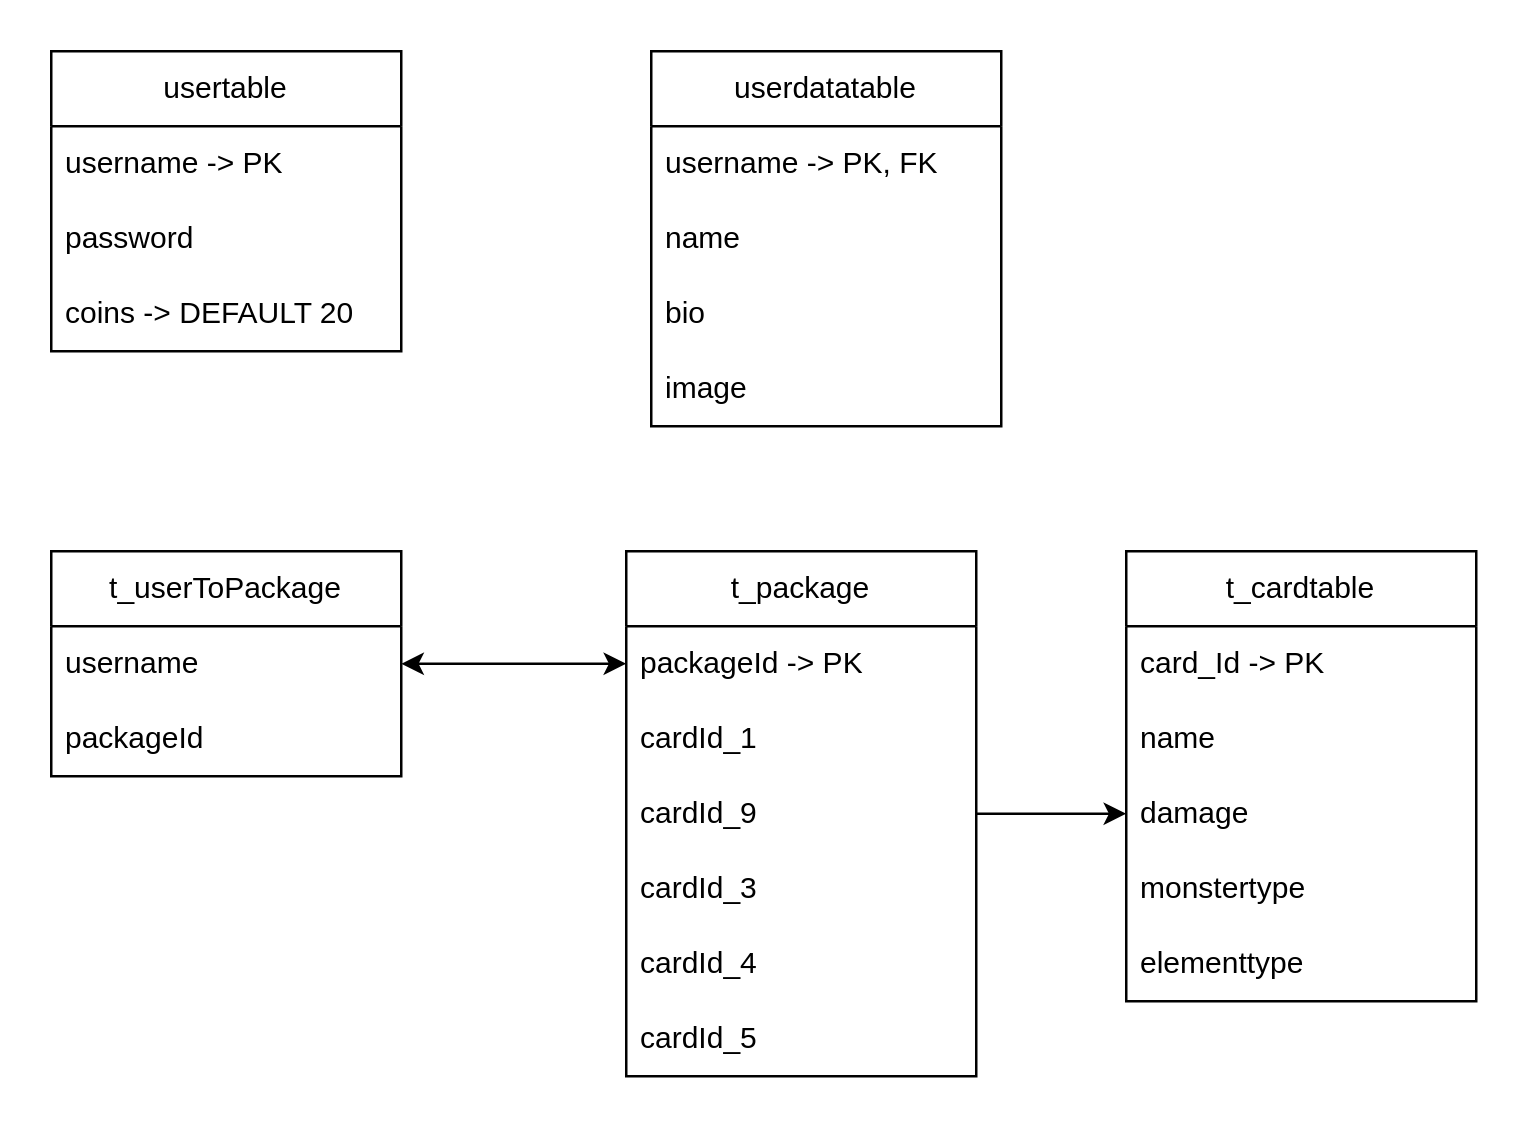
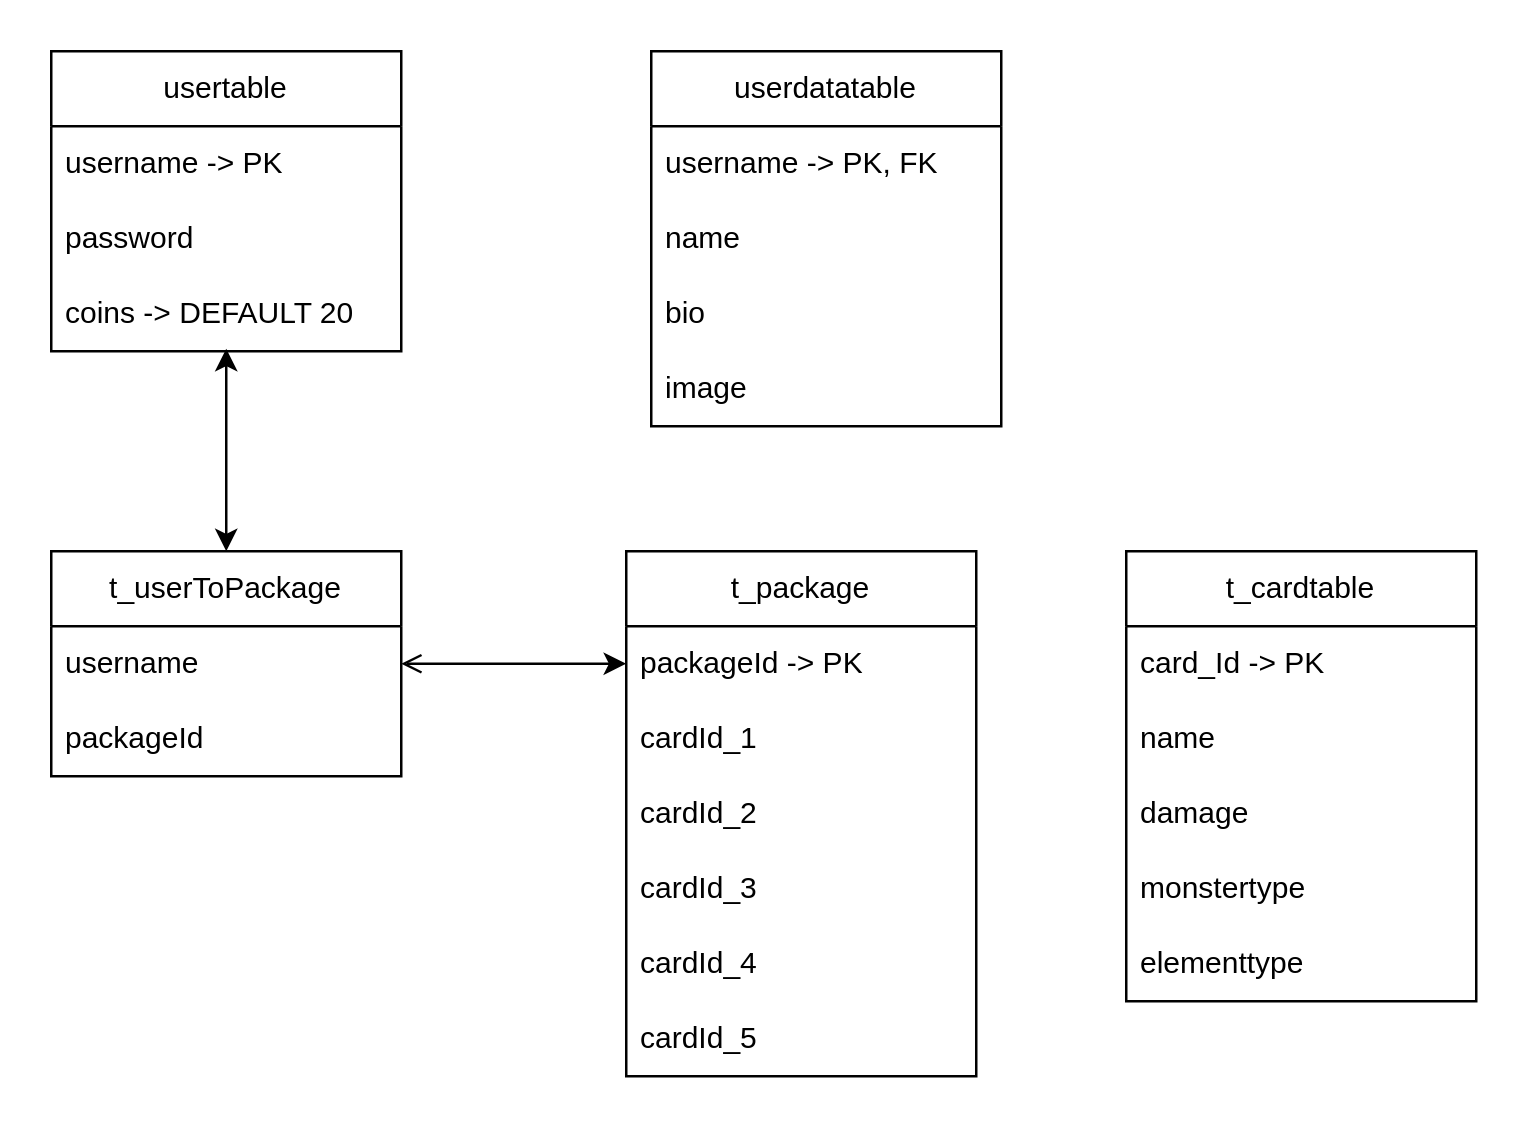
  <mxCell id="0" />
  <mxCell id="1" parent="0" />
  <mxCell id="2" value="usertable" style="swimlane;fontStyle=0;childLayout=stackLayout;horizontal=1;startSize=30;horizontalStack=0;resizeParent=1;resizeParentMax=0;resizeLast=0;collapsible=1;marginBottom=0;whiteSpace=wrap;html=1;" parent="1" vertex="1"><mxGeometry x="20" y="20" width="140" height="120" as="geometry" /></mxCell>
  <mxCell id="3" value="username -&amp;gt; PK" style="text;strokeColor=none;fillColor=none;align=left;verticalAlign=middle;spacingLeft=4;spacingRight=4;overflow=hidden;points=[[0,0.5],[1,0.5]];portConstraint=eastwest;rotatable=0;whiteSpace=wrap;html=1;" parent="2" vertex="1"><mxGeometry y="30" width="140" height="30" as="geometry" /></mxCell>
  <mxCell id="4" value="password" style="text;strokeColor=none;fillColor=none;align=left;verticalAlign=middle;spacingLeft=4;spacingRight=4;overflow=hidden;points=[[0,0.5],[1,0.5]];portConstraint=eastwest;rotatable=0;whiteSpace=wrap;html=1;" parent="2" vertex="1"><mxGeometry y="60" width="140" height="30" as="geometry" /></mxCell>
  <mxCell id="5" value="coins -&amp;gt; DEFAULT 20" style="text;strokeColor=none;fillColor=none;align=left;verticalAlign=middle;spacingLeft=4;spacingRight=4;overflow=hidden;points=[[0,0.5],[1,0.5]];portConstraint=eastwest;rotatable=0;whiteSpace=wrap;html=1;" parent="2" vertex="1"><mxGeometry y="90" width="140" height="30" as="geometry" /></mxCell>
  <mxCell id="6" value="userdatatable" style="swimlane;fontStyle=0;childLayout=stackLayout;horizontal=1;startSize=30;horizontalStack=0;resizeParent=1;resizeParentMax=0;resizeLast=0;collapsible=1;marginBottom=0;whiteSpace=wrap;html=1;" parent="1" vertex="1"><mxGeometry x="260" y="20" width="140" height="150" as="geometry" /></mxCell>
  <mxCell id="7" value="username -&amp;gt; PK, FK" style="text;strokeColor=none;fillColor=none;align=left;verticalAlign=middle;spacingLeft=4;spacingRight=4;overflow=hidden;points=[[0,0.5],[1,0.5]];portConstraint=eastwest;rotatable=0;whiteSpace=wrap;html=1;" parent="6" vertex="1"><mxGeometry y="30" width="140" height="30" as="geometry" /></mxCell>
  <mxCell id="8" value="name" style="text;strokeColor=none;fillColor=none;align=left;verticalAlign=middle;spacingLeft=4;spacingRight=4;overflow=hidden;points=[[0,0.5],[1,0.5]];portConstraint=eastwest;rotatable=0;whiteSpace=wrap;html=1;" parent="6" vertex="1"><mxGeometry y="60" width="140" height="30" as="geometry" /></mxCell>
  <mxCell id="9" value="bio" style="text;strokeColor=none;fillColor=none;align=left;verticalAlign=middle;spacingLeft=4;spacingRight=4;overflow=hidden;points=[[0,0.5],[1,0.5]];portConstraint=eastwest;rotatable=0;whiteSpace=wrap;html=1;" parent="6" vertex="1"><mxGeometry y="90" width="140" height="30" as="geometry" /></mxCell>
  <mxCell id="10" value="image" style="text;strokeColor=none;fillColor=none;align=left;verticalAlign=middle;spacingLeft=4;spacingRight=4;overflow=hidden;points=[[0,0.5],[1,0.5]];portConstraint=eastwest;rotatable=0;whiteSpace=wrap;html=1;" parent="6" vertex="1"><mxGeometry y="120" width="140" height="30" as="geometry" /></mxCell>
  <mxCell id="11" value="t_cardtable" style="swimlane;fontStyle=0;childLayout=stackLayout;horizontal=1;startSize=30;horizontalStack=0;resizeParent=1;resizeParentMax=0;resizeLast=0;collapsible=1;marginBottom=0;whiteSpace=wrap;html=1;" parent="1" vertex="1"><mxGeometry x="450" y="220" width="140" height="180" as="geometry" /></mxCell>
  <mxCell id="12" value="card_Id -&amp;gt; PK" style="text;strokeColor=none;fillColor=none;align=left;verticalAlign=middle;spacingLeft=4;spacingRight=4;overflow=hidden;points=[[0,0.5],[1,0.5]];portConstraint=eastwest;rotatable=0;whiteSpace=wrap;html=1;" parent="11" vertex="1"><mxGeometry y="30" width="140" height="30" as="geometry" /></mxCell>
  <mxCell id="13" value="name" style="text;strokeColor=none;fillColor=none;align=left;verticalAlign=middle;spacingLeft=4;spacingRight=4;overflow=hidden;points=[[0,0.5],[1,0.5]];portConstraint=eastwest;rotatable=0;whiteSpace=wrap;html=1;" parent="11" vertex="1"><mxGeometry y="60" width="140" height="30" as="geometry" /></mxCell>
  <mxCell id="14" value="damage" style="text;strokeColor=none;fillColor=none;align=left;verticalAlign=middle;spacingLeft=4;spacingRight=4;overflow=hidden;points=[[0,0.5],[1,0.5]];portConstraint=eastwest;rotatable=0;whiteSpace=wrap;html=1;" parent="11" vertex="1"><mxGeometry y="90" width="140" height="30" as="geometry" /></mxCell>
  <mxCell id="15" value="monstertype" style="text;strokeColor=none;fillColor=none;align=left;verticalAlign=middle;spacingLeft=4;spacingRight=4;overflow=hidden;points=[[0,0.5],[1,0.5]];portConstraint=eastwest;rotatable=0;whiteSpace=wrap;html=1;" vertex="1" parent="11"><mxGeometry y="120" width="140" height="30" as="geometry" /></mxCell>
  <mxCell id="16" value="elementtype" style="text;strokeColor=none;fillColor=none;align=left;verticalAlign=middle;spacingLeft=4;spacingRight=4;overflow=hidden;points=[[0,0.5],[1,0.5]];portConstraint=eastwest;rotatable=0;whiteSpace=wrap;html=1;" vertex="1" parent="11"><mxGeometry y="150" width="140" height="30" as="geometry" /></mxCell>
  <mxCell id="17" value="t_userToPackage" style="swimlane;fontStyle=0;childLayout=stackLayout;horizontal=1;startSize=30;horizontalStack=0;resizeParent=1;resizeParentMax=0;resizeLast=0;collapsible=1;marginBottom=0;whiteSpace=wrap;html=1;" vertex="1" parent="1"><mxGeometry x="20" y="220" width="140" height="90" as="geometry" /></mxCell>
  <mxCell id="18" value="username" style="text;strokeColor=none;fillColor=none;align=left;verticalAlign=middle;spacingLeft=4;spacingRight=4;overflow=hidden;points=[[0,0.5],[1,0.5]];portConstraint=eastwest;rotatable=0;whiteSpace=wrap;html=1;" vertex="1" parent="17"><mxGeometry y="30" width="140" height="30" as="geometry" /></mxCell>
  <mxCell id="19" value="packageId" style="text;strokeColor=none;fillColor=none;align=left;verticalAlign=middle;spacingLeft=4;spacingRight=4;overflow=hidden;points=[[0,0.5],[1,0.5]];portConstraint=eastwest;rotatable=0;whiteSpace=wrap;html=1;" vertex="1" parent="17"><mxGeometry y="60" width="140" height="30" as="geometry" /></mxCell>
- <mxCell id="21" style="edgeStyle=orthogonalEdgeStyle;rounded=0;orthogonalLoop=1;jettySize=auto;html=1;entryX=0;entryY=0.5;entryDx=0;entryDy=0;" edge="1" parent="1" source="22" target="14"><mxGeometry relative="1" as="geometry" /></mxCell>
+ <mxCell id="20" style="edgeStyle=orthogonalEdgeStyle;rounded=0;orthogonalLoop=1;jettySize=auto;html=1;entryX=0.5;entryY=0.967;entryDx=0;entryDy=0;entryPerimeter=0;startArrow=classic;startFill=1;" edge="1" parent="1" source="17" target="5"><mxGeometry relative="1" as="geometry" /></mxCell>
  <mxCell id="22" value="t_package" style="swimlane;fontStyle=0;childLayout=stackLayout;horizontal=1;startSize=30;horizontalStack=0;resizeParent=1;resizeParentMax=0;resizeLast=0;collapsible=1;marginBottom=0;whiteSpace=wrap;html=1;" vertex="1" parent="1"><mxGeometry x="250" y="220" width="140" height="210" as="geometry" /></mxCell>
  <mxCell id="23" value="packageId -&amp;gt; PK" style="text;strokeColor=none;fillColor=none;align=left;verticalAlign=middle;spacingLeft=4;spacingRight=4;overflow=hidden;points=[[0,0.5],[1,0.5]];portConstraint=eastwest;rotatable=0;whiteSpace=wrap;html=1;" vertex="1" parent="22"><mxGeometry y="30" width="140" height="30" as="geometry" /></mxCell>
  <mxCell id="24" value="cardId_1" style="text;strokeColor=none;fillColor=none;align=left;verticalAlign=middle;spacingLeft=4;spacingRight=4;overflow=hidden;points=[[0,0.5],[1,0.5]];portConstraint=eastwest;rotatable=0;whiteSpace=wrap;html=1;" vertex="1" parent="22"><mxGeometry y="60" width="140" height="30" as="geometry" /></mxCell>
- <mxCell id="25" value="cardId_9" style="text;strokeColor=none;fillColor=none;align=left;verticalAlign=middle;spacingLeft=4;spacingRight=4;overflow=hidden;points=[[0,0.5],[1,0.5]];portConstraint=eastwest;rotatable=0;whiteSpace=wrap;html=1;" vertex="1" parent="22"><mxGeometry y="90" width="140" height="30" as="geometry" /></mxCell>
+ <mxCell id="25" value="cardId_2" style="text;strokeColor=none;fillColor=none;align=left;verticalAlign=middle;spacingLeft=4;spacingRight=4;overflow=hidden;points=[[0,0.5],[1,0.5]];portConstraint=eastwest;rotatable=0;whiteSpace=wrap;html=1;" vertex="1" parent="22"><mxGeometry y="90" width="140" height="30" as="geometry" /></mxCell>
  <mxCell id="26" value="cardId_3" style="text;strokeColor=none;fillColor=none;align=left;verticalAlign=middle;spacingLeft=4;spacingRight=4;overflow=hidden;points=[[0,0.5],[1,0.5]];portConstraint=eastwest;rotatable=0;whiteSpace=wrap;html=1;" vertex="1" parent="22"><mxGeometry y="120" width="140" height="30" as="geometry" /></mxCell>
  <mxCell id="27" value="cardId_4" style="text;strokeColor=none;fillColor=none;align=left;verticalAlign=middle;spacingLeft=4;spacingRight=4;overflow=hidden;points=[[0,0.5],[1,0.5]];portConstraint=eastwest;rotatable=0;whiteSpace=wrap;html=1;" vertex="1" parent="22"><mxGeometry y="150" width="140" height="30" as="geometry" /></mxCell>
  <mxCell id="28" value="cardId_5" style="text;strokeColor=none;fillColor=none;align=left;verticalAlign=middle;spacingLeft=4;spacingRight=4;overflow=hidden;points=[[0,0.5],[1,0.5]];portConstraint=eastwest;rotatable=0;whiteSpace=wrap;html=1;" vertex="1" parent="22"><mxGeometry y="180" width="140" height="30" as="geometry" /></mxCell>
- <mxCell id="29" value="" style="endArrow=classic;startArrow=classic;html=1;rounded=0;entryX=1;entryY=0.5;entryDx=0;entryDy=0;exitX=0;exitY=0.5;exitDx=0;exitDy=0;" edge="1" parent="1" source="23" target="18"><mxGeometry width="50" height="50" relative="1" as="geometry"><mxPoint x="330" y="310" as="sourcePoint" /><mxPoint x="380" y="260" as="targetPoint" /></mxGeometry></mxCell>
+ <mxCell id="29" value="" style="endArrow=open;startArrow=classic;html=1;rounded=0;entryX=1;entryY=0.5;entryDx=0;entryDy=0;exitX=0;exitY=0.5;exitDx=0;exitDy=0;" edge="1" parent="1" source="23" target="18"><mxGeometry width="50" height="50" relative="1" as="geometry"><mxPoint x="330" y="310" as="sourcePoint" /><mxPoint x="380" y="260" as="targetPoint" /></mxGeometry></mxCell>
